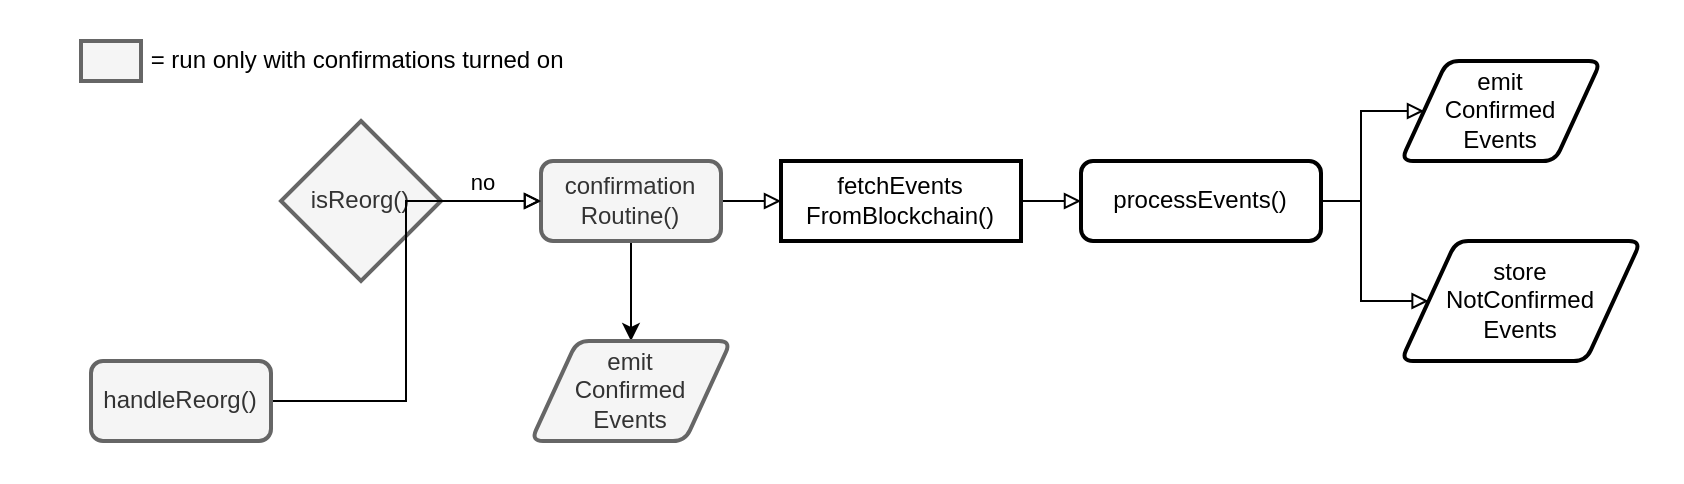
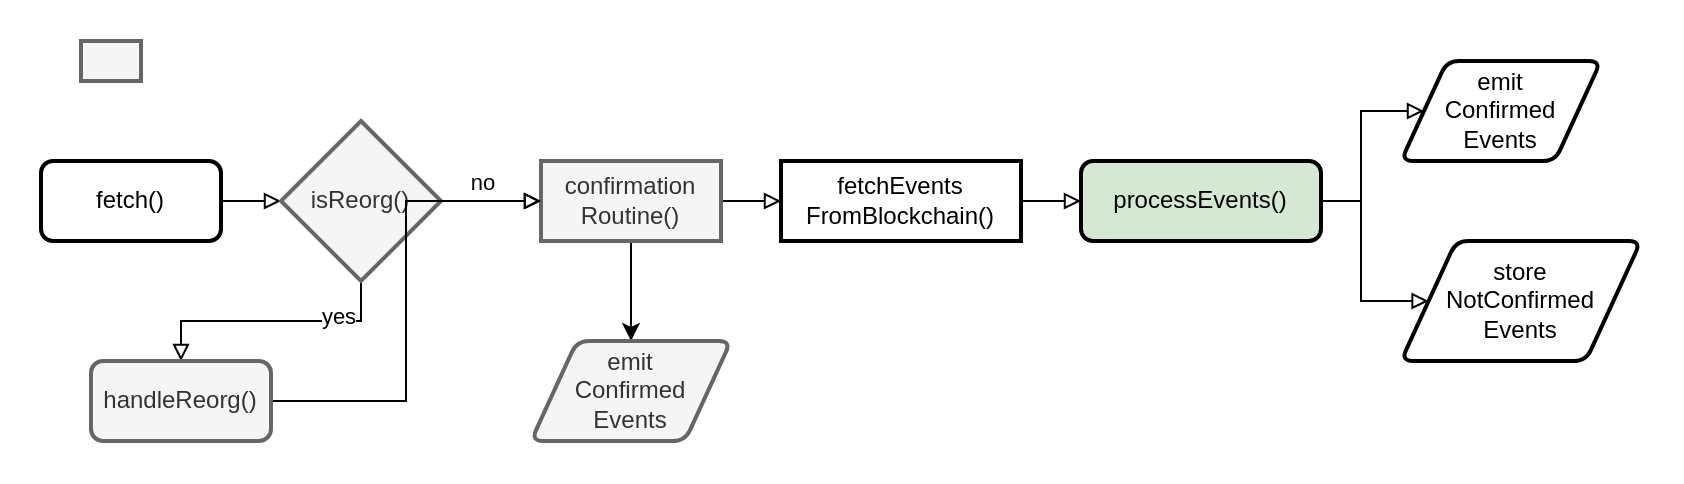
  <mxCell id="0" />
  <mxCell id="1" parent="0" />
+ <mxCell id="2" style="edgeStyle=orthogonalEdgeStyle;rounded=0;orthogonalLoop=1;jettySize=auto;html=1;exitX=1;exitY=0.5;exitDx=0;exitDy=0;entryX=0;entryY=0.5;entryDx=0;entryDy=0;entryPerimeter=0;endArrow=block;endFill=0;" parent="1" source="3" target="8" edge="1"><mxGeometry relative="1" as="geometry" /></mxCell>
+ <mxCell id="3" value="fetch()" style="rounded=1;whiteSpace=wrap;html=1;strokeWidth=2;" parent="1" vertex="1"><mxGeometry x="20" y="80" width="90" height="40" as="geometry" /></mxCell>
  <mxCell id="4" style="edgeStyle=orthogonalEdgeStyle;rounded=0;orthogonalLoop=1;jettySize=auto;html=1;exitX=1;exitY=0.5;exitDx=0;exitDy=0;exitPerimeter=0;endArrow=block;endFill=0;" parent="1" source="8" target="11" edge="1"><mxGeometry relative="1" as="geometry" /></mxCell>
  <mxCell id="5" value="no" style="edgeLabel;html=1;align=center;verticalAlign=middle;resizable=0;points=[];" parent="4" vertex="1" connectable="0"><mxGeometry x="-0.05" y="3" relative="1" as="geometry"><mxPoint x="-4" y="-7" as="offset" /></mxGeometry></mxCell>
+ <mxCell id="6" style="edgeStyle=orthogonalEdgeStyle;rounded=0;orthogonalLoop=1;jettySize=auto;html=1;exitX=0.5;exitY=1;exitDx=0;exitDy=0;exitPerimeter=0;endArrow=block;endFill=0;" parent="1" source="8" target="13" edge="1"><mxGeometry relative="1" as="geometry" /></mxCell>
+ <mxCell id="7" value="yes" style="edgeLabel;html=1;align=center;verticalAlign=middle;resizable=0;points=[];" parent="6" vertex="1" connectable="0"><mxGeometry x="-0.157" y="-3" relative="1" as="geometry"><mxPoint x="23" as="offset" /></mxGeometry></mxCell>
  <mxCell id="8" value="isReorg()" style="strokeWidth=2;html=1;shape=mxgraph.flowchart.decision;whiteSpace=wrap;fillColor=#f5f5f5;strokeColor=#666666;fontColor=#333333;" parent="1" vertex="1"><mxGeometry x="140" y="60" width="80" height="80" as="geometry" /></mxCell>
  <mxCell id="9" style="edgeStyle=orthogonalEdgeStyle;rounded=0;orthogonalLoop=1;jettySize=auto;html=1;endArrow=block;endFill=0;" parent="1" source="11" target="15" edge="1"><mxGeometry relative="1" as="geometry" /></mxCell>
  <mxCell id="10" style="edgeStyle=orthogonalEdgeStyle;rounded=0;orthogonalLoop=1;jettySize=auto;html=1;" edge="1" parent="1" source="11" target="24"><mxGeometry relative="1" as="geometry" /></mxCell>
- <mxCell id="11" value="confirmation&lt;br&gt;Routine()" style="rounded=1;whiteSpace=wrap;html=1;strokeWidth=2;fillColor=#f5f5f5;strokeColor=#666666;fontColor=#333333;" parent="1" vertex="1"><mxGeometry x="270" y="80" width="90" height="40" as="geometry" /></mxCell>
+ <mxCell id="11" value="confirmation&lt;br&gt;Routine()" style="whiteSpace=wrap;html=1;strokeWidth=2;fillColor=#f5f5f5;strokeColor=#666666;fontColor=#333333;rounded=0;" parent="1" vertex="1"><mxGeometry x="270" y="80" width="90" height="40" as="geometry" /></mxCell>
  <mxCell id="12" style="edgeStyle=orthogonalEdgeStyle;rounded=0;orthogonalLoop=1;jettySize=auto;html=1;entryX=0;entryY=0.5;entryDx=0;entryDy=0;endArrow=block;endFill=0;" parent="1" source="13" target="11" edge="1"><mxGeometry relative="1" as="geometry" /></mxCell>
  <mxCell id="13" value="handleReorg()" style="rounded=1;whiteSpace=wrap;html=1;strokeWidth=2;fillColor=#f5f5f5;strokeColor=#666666;fontColor=#333333;" parent="1" vertex="1"><mxGeometry x="45" y="180" width="90" height="40" as="geometry" /></mxCell>
  <mxCell id="14" style="edgeStyle=orthogonalEdgeStyle;rounded=0;orthogonalLoop=1;jettySize=auto;html=1;endArrow=block;endFill=0;" parent="1" source="15" target="18" edge="1"><mxGeometry relative="1" as="geometry" /></mxCell>
  <mxCell id="15" value="fetchEvents&lt;br&gt;FromBlockchain()" style="whiteSpace=wrap;html=1;strokeWidth=2;rounded=0;" parent="1" vertex="1"><mxGeometry x="390" y="80" width="120" height="40" as="geometry" /></mxCell>
  <mxCell id="16" style="edgeStyle=orthogonalEdgeStyle;rounded=0;orthogonalLoop=1;jettySize=auto;html=1;endArrow=block;endFill=0;" parent="1" source="18" target="19" edge="1"><mxGeometry relative="1" as="geometry" /></mxCell>
  <mxCell id="17" style="edgeStyle=orthogonalEdgeStyle;rounded=0;orthogonalLoop=1;jettySize=auto;html=1;endArrow=block;endFill=0;" parent="1" source="18" target="20" edge="1"><mxGeometry relative="1" as="geometry" /></mxCell>
- <mxCell id="18" value="processEvents()" style="rounded=1;whiteSpace=wrap;html=1;strokeWidth=2;" parent="1" vertex="1"><mxGeometry x="540" y="80" width="120" height="40" as="geometry" /></mxCell>
+ <mxCell id="18" value="processEvents()" style="rounded=1;whiteSpace=wrap;html=1;strokeWidth=2;fillColor=#d5e8d4;" parent="1" vertex="1"><mxGeometry x="540" y="80" width="120" height="40" as="geometry" /></mxCell>
  <mxCell id="19" value="emit&lt;br&gt;Confirmed&lt;br&gt;Events" style="shape=parallelogram;html=1;strokeWidth=2;perimeter=parallelogramPerimeter;whiteSpace=wrap;rounded=1;arcSize=12;size=0.23;" parent="1" vertex="1"><mxGeometry x="700" y="30" width="100" height="50" as="geometry" /></mxCell>
  <mxCell id="20" value="store&lt;br&gt;NotConfirmed&lt;br&gt;Events" style="shape=parallelogram;html=1;strokeWidth=2;perimeter=parallelogramPerimeter;whiteSpace=wrap;rounded=1;arcSize=12;size=0.23;" parent="1" vertex="1"><mxGeometry x="700" y="120" width="120" height="60" as="geometry" /></mxCell>
  <mxCell id="21" value="" style="group" parent="1" vertex="1" connectable="0"><mxGeometry x="40" y="20" width="250" height="20" as="geometry" /></mxCell>
  <mxCell id="22" value="" style="rounded=0;whiteSpace=wrap;html=1;strokeWidth=2;fillColor=#f5f5f5;fontColor=#333333;strokeColor=#666666;" parent="21" vertex="1"><mxGeometry width="30" height="20" as="geometry" /></mxCell>
- <mxCell id="23" value="&amp;nbsp;= run only with confirmations turned on" style="text;html=1;strokeColor=none;fillColor=none;align=left;verticalAlign=middle;whiteSpace=wrap;rounded=0;" parent="21" vertex="1"><mxGeometry x="30" width="220" height="20" as="geometry" /></mxCell>
  <mxCell id="24" value="emit&lt;br&gt;Confirmed&lt;br&gt;Events" style="shape=parallelogram;html=1;strokeWidth=2;perimeter=parallelogramPerimeter;whiteSpace=wrap;rounded=1;arcSize=12;size=0.23;fillColor=#f5f5f5;strokeColor=#666666;fontColor=#333333;" vertex="1" parent="1"><mxGeometry x="265" y="170" width="100" height="50" as="geometry" /></mxCell>
